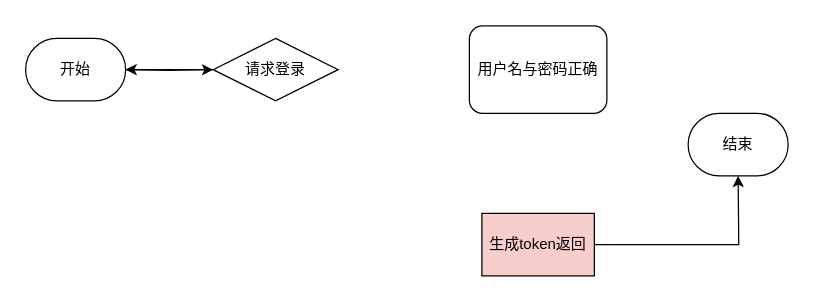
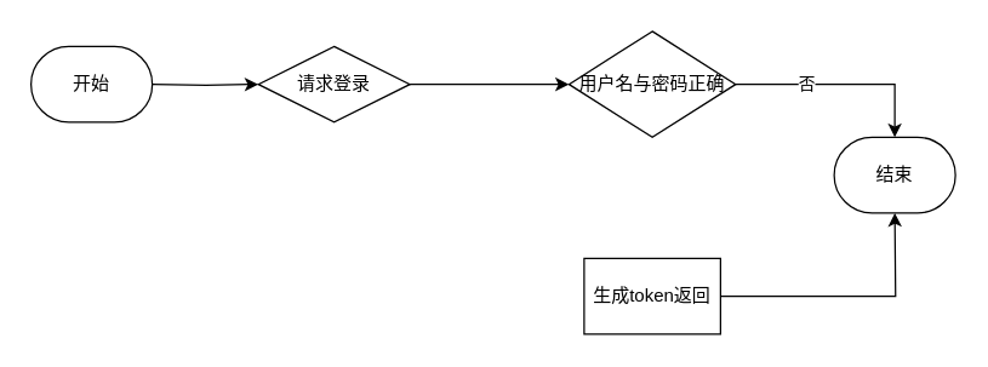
  <mxCell id="0" />
  <mxCell id="1" parent="0" />
  <mxCell id="2" style="edgeStyle=orthogonalEdgeStyle;rounded=0;orthogonalLoop=1;jettySize=auto;html=1;exitX=1;exitY=0.5;exitDx=0;exitDy=0;exitPerimeter=0;entryX=0;entryY=0.5;entryDx=0;entryDy=0;" parent="1" target="4" edge="1"><mxGeometry relative="1" as="geometry"><mxPoint x="160" y="0" as="targetPoint" /><mxPoint x="100" y="55" as="sourcePoint" /></mxGeometry></mxCell>
- <mxCell id="3" value="" style="edgeStyle=orthogonalEdgeStyle;rounded=0;orthogonalLoop=1;jettySize=auto;html=1;" parent="1" source="4" target="10" edge="1"><mxGeometry relative="1" as="geometry" /></mxCell>
+ <mxCell id="3" value="" style="edgeStyle=orthogonalEdgeStyle;rounded=0;orthogonalLoop=1;jettySize=auto;html=1;" parent="1" source="4" target="7" edge="1"><mxGeometry relative="1" as="geometry" /></mxCell>
  <mxCell id="4" value="请求登录" style="rhombus;whiteSpace=wrap;html=1;" parent="1" vertex="1"><mxGeometry x="170" y="30" width="100" height="50" as="geometry" /></mxCell>
- <mxCell id="7" value="用户名与密码正确" style="whiteSpace=wrap;html=1;rounded=1;" parent="1" vertex="1"><mxGeometry x="375" y="20" width="110" height="70" as="geometry" /></mxCell>
+ <mxCell id="5" style="edgeStyle=orthogonalEdgeStyle;rounded=0;orthogonalLoop=1;jettySize=auto;html=1;exitX=1;exitY=0.5;exitDx=0;exitDy=0;entryX=0.5;entryY=0;entryDx=0;entryDy=0;" parent="1" source="7" target="11" edge="1"><mxGeometry relative="1" as="geometry"><mxPoint x="590" y="80" as="targetPoint" /></mxGeometry></mxCell>
+ <mxCell id="6" value="否" style="edgeLabel;html=1;align=center;verticalAlign=middle;resizable=0;points=[];" parent="5" vertex="1" connectable="0"><mxGeometry x="-0.347" y="1" relative="1" as="geometry"><mxPoint as="offset" /></mxGeometry></mxCell>
+ <mxCell id="7" value="用户名与密码正确" style="rhombus;whiteSpace=wrap;html=1;" parent="1" vertex="1"><mxGeometry x="375" y="20" width="110" height="70" as="geometry" /></mxCell>
  <mxCell id="8" style="edgeStyle=orthogonalEdgeStyle;rounded=0;orthogonalLoop=1;jettySize=auto;html=1;exitX=1;exitY=0.5;exitDx=0;exitDy=0;entryX=0.5;entryY=1;entryDx=0;entryDy=0;entryPerimeter=0;" parent="1" source="9" edge="1"><mxGeometry relative="1" as="geometry"><mxPoint x="590" y="140" as="targetPoint" /></mxGeometry></mxCell>
- <mxCell id="9" value="生成token返回" style="rounded=0;whiteSpace=wrap;html=1;fillColor=#f8cecc;" parent="1" vertex="1"><mxGeometry x="385" y="170" width="90" height="50" as="geometry" /></mxCell>
+ <mxCell id="9" value="生成token返回" style="rounded=0;whiteSpace=wrap;html=1;" parent="1" vertex="1"><mxGeometry x="385" y="170" width="90" height="50" as="geometry" /></mxCell>
  <mxCell id="10" value="开始" style="rounded=1;whiteSpace=wrap;html=1;arcSize=50;" vertex="1" parent="1"><mxGeometry x="20" y="30" width="80" height="50" as="geometry" /></mxCell>
  <mxCell id="11" value="结束" style="rounded=1;whiteSpace=wrap;html=1;arcSize=50;" vertex="1" parent="1"><mxGeometry x="550" y="90" width="80" height="50" as="geometry" /></mxCell>
